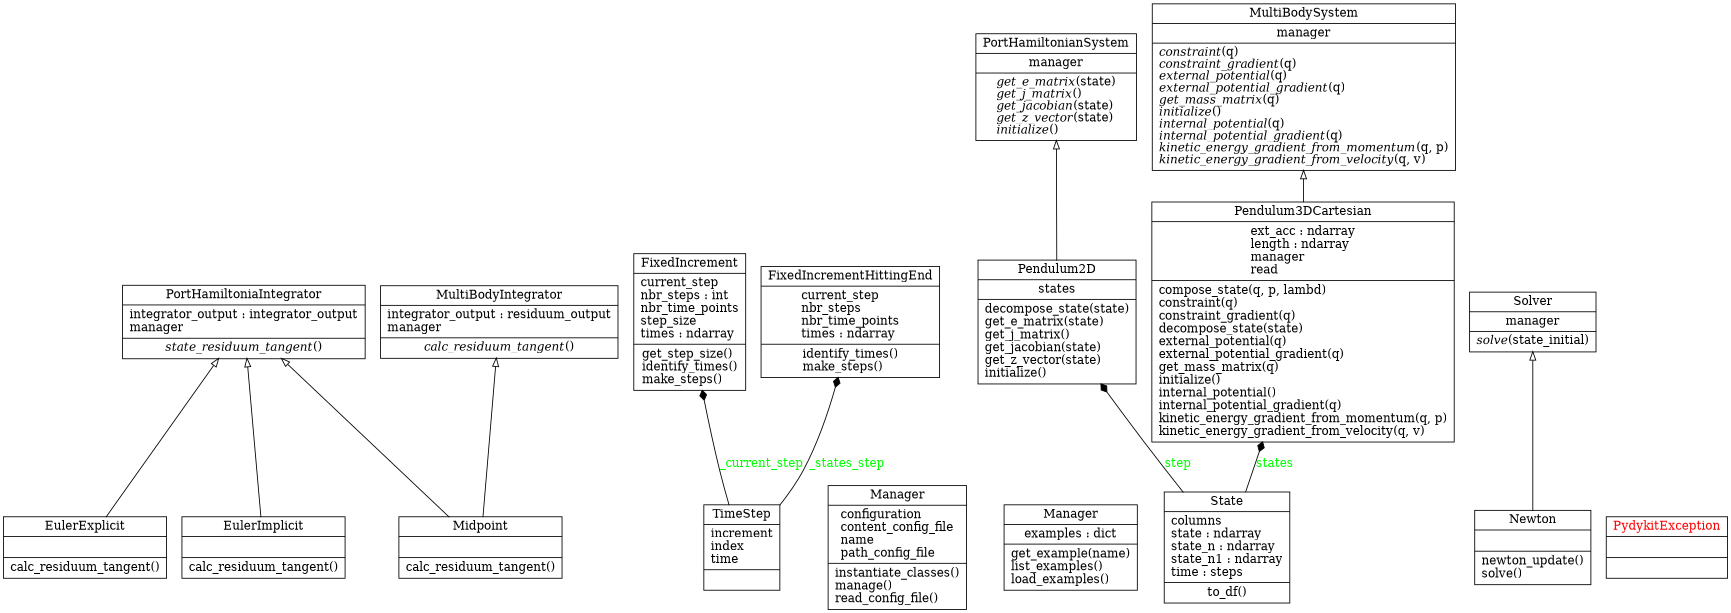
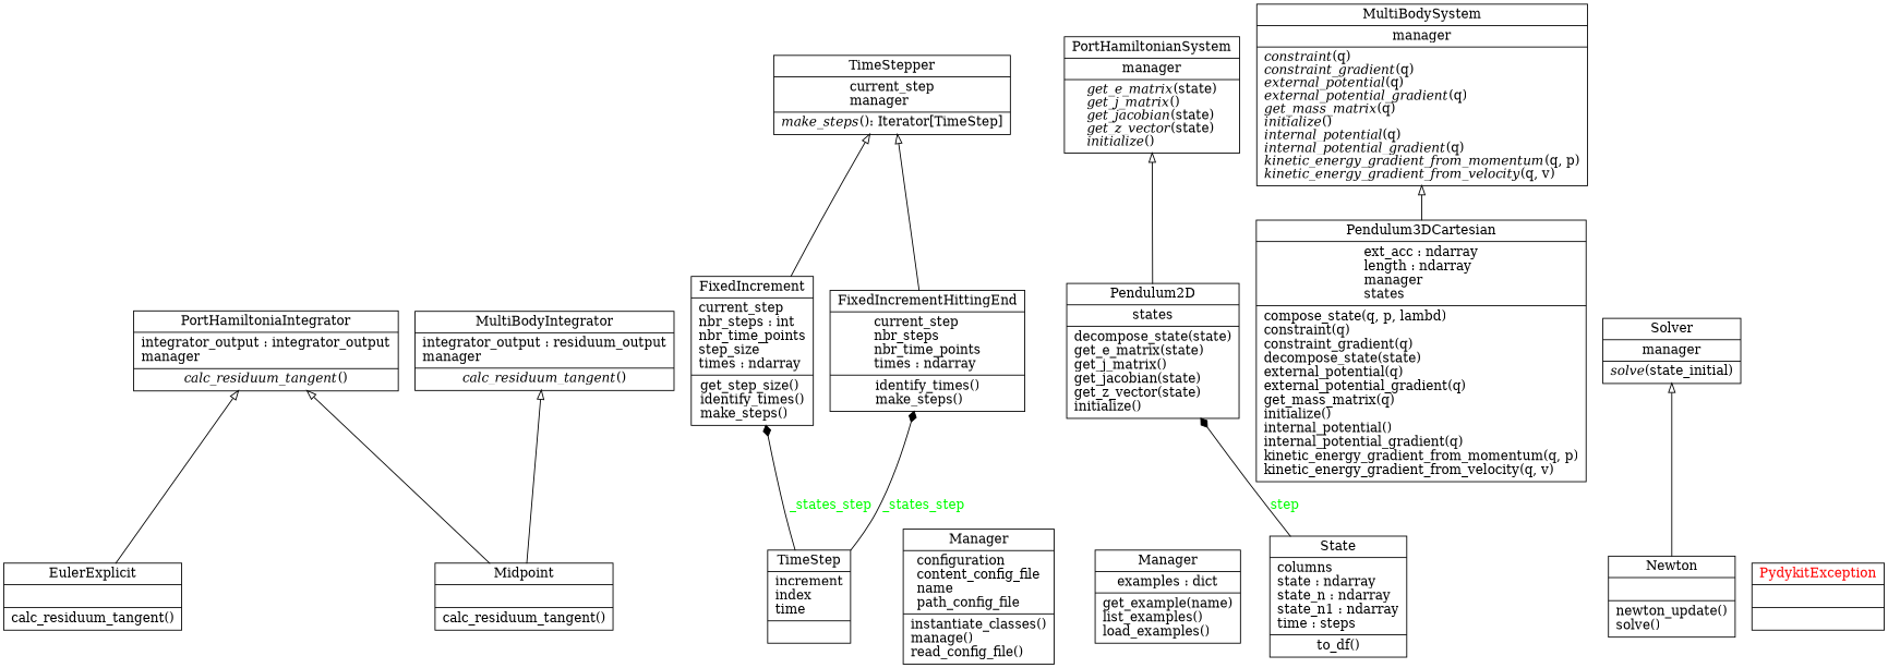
  digraph {
    rankdir=BT
    node [color=black fontcolor=black shape=record style=solid]
    edge [arrowhead=empty arrowtail=none]
    n1 [label=<{EulerExplicit|<br ALIGN="LEFT"/>|calc_residuum_tangent()<br ALIGN="LEFT"/>}>]
-   n2 [label=<{PortHamiltoniaIntegrator|integrator_output : integrator_output<br ALIGN="LEFT"/>manager<br ALIGN="LEFT"/>|<I>state_residuum_tangent</I>()<br ALIGN="LEFT"/>}>]
-   n3 [label=<{EulerImplicit|<br ALIGN="LEFT"/>|calc_residuum_tangent()<br ALIGN="LEFT"/>}>]
+   n2 [label=<{PortHamiltoniaIntegrator|integrator_output : integrator_output<br ALIGN="LEFT"/>manager<br ALIGN="LEFT"/>|<I>calc_residuum_tangent</I>()<br ALIGN="LEFT"/>}>]
    n4 [label=<{FixedIncrement|current_step<br ALIGN="LEFT"/>nbr_steps : int<br ALIGN="LEFT"/>nbr_time_points<br ALIGN="LEFT"/>step_size<br ALIGN="LEFT"/>times : ndarray<br ALIGN="LEFT"/>|get_step_size()<br ALIGN="LEFT"/>identify_times()<br ALIGN="LEFT"/>make_steps()<br ALIGN="LEFT"/>}>]
+   n5 [label=<{TimeStepper|current_step<br ALIGN="LEFT"/>manager<br ALIGN="LEFT"/>|<I>make_steps</I>(): Iterator[TimeStep]<br ALIGN="LEFT"/>}>]
    n6 [label=<{FixedIncrementHittingEnd|current_step<br ALIGN="LEFT"/>nbr_steps<br ALIGN="LEFT"/>nbr_time_points<br ALIGN="LEFT"/>times : ndarray<br ALIGN="LEFT"/>|identify_times()<br ALIGN="LEFT"/>make_steps()<br ALIGN="LEFT"/>}>]
    n7 [label=<{Midpoint|<br ALIGN="LEFT"/>|calc_residuum_tangent()<br ALIGN="LEFT"/>}>]
    n8 [label=<{MultiBodyIntegrator|integrator_output : residuum_output<br ALIGN="LEFT"/>manager<br ALIGN="LEFT"/>|<I>calc_residuum_tangent</I>()<br ALIGN="LEFT"/>}>]
    n9 [label=<{Manager|configuration<br ALIGN="LEFT"/>content_config_file<br ALIGN="LEFT"/>name<br ALIGN="LEFT"/>path_config_file<br ALIGN="LEFT"/>|instantiate_classes()<br ALIGN="LEFT"/>manage()<br ALIGN="LEFT"/>read_config_file()<br ALIGN="LEFT"/>}>]
    n10 [label=<{Manager|examples : dict<br ALIGN="LEFT"/>|get_example(name)<br ALIGN="LEFT"/>list_examples()<br ALIGN="LEFT"/>load_examples()<br ALIGN="LEFT"/>}>]
    n11 [label=<{MultiBodySystem|manager<br ALIGN="LEFT"/>|<I>constraint</I>(q)<br ALIGN="LEFT"/><I>constraint_gradient</I>(q)<br ALIGN="LEFT"/><I>external_potential</I>(q)<br ALIGN="LEFT"/><I>external_potential_gradient</I>(q)<br ALIGN="LEFT"/><I>get_mass_matrix</I>(q)<br ALIGN="LEFT"/><I>initialize</I>()<br ALIGN="LEFT"/><I>internal_potential</I>(q)<br ALIGN="LEFT"/><I>internal_potential_gradient</I>(q)<br ALIGN="LEFT"/><I>kinetic_energy_gradient_from_momentum</I>(q, p)<br ALIGN="LEFT"/><I>kinetic_energy_gradient_from_velocity</I>(q, v)<br ALIGN="LEFT"/>}>]
    n12 [label=<{Newton|<br ALIGN="LEFT"/>|newton_update()<br ALIGN="LEFT"/>solve()<br ALIGN="LEFT"/>}>]
    n13 [label=<{Solver|manager<br ALIGN="LEFT"/>|<I>solve</I>(state_initial)<br ALIGN="LEFT"/>}>]
    n14 [label=<{Pendulum2D|states<br ALIGN="LEFT"/>|decompose_state(state)<br ALIGN="LEFT"/>get_e_matrix(state)<br ALIGN="LEFT"/>get_j_matrix()<br ALIGN="LEFT"/>get_jacobian(state)<br ALIGN="LEFT"/>get_z_vector(state)<br ALIGN="LEFT"/>initialize()<br ALIGN="LEFT"/>}>]
    n15 [label=<{PortHamiltonianSystem|manager<br ALIGN="LEFT"/>|<I>get_e_matrix</I>(state)<br ALIGN="LEFT"/><I>get_j_matrix</I>()<br ALIGN="LEFT"/><I>get_jacobian</I>(state)<br ALIGN="LEFT"/><I>get_z_vector</I>(state)<br ALIGN="LEFT"/><I>initialize</I>()<br ALIGN="LEFT"/>}>]
-   n16 [label=<{Pendulum3DCartesian|ext_acc : ndarray<br ALIGN="LEFT"/>length : ndarray<br ALIGN="LEFT"/>manager<br ALIGN="LEFT"/>read<br ALIGN="LEFT"/>|compose_state(q, p, lambd)<br ALIGN="LEFT"/>constraint(q)<br ALIGN="LEFT"/>constraint_gradient(q)<br ALIGN="LEFT"/>decompose_state(state)<br ALIGN="LEFT"/>external_potential(q)<br ALIGN="LEFT"/>external_potential_gradient(q)<br ALIGN="LEFT"/>get_mass_matrix(q)<br ALIGN="LEFT"/>initialize()<br ALIGN="LEFT"/>internal_potential()<br ALIGN="LEFT"/>internal_potential_gradient(q)<br ALIGN="LEFT"/>kinetic_energy_gradient_from_momentum(q, p)<br ALIGN="LEFT"/>kinetic_energy_gradient_from_velocity(q, v)<br ALIGN="LEFT"/>}>]
+   n16 [label=<{Pendulum3DCartesian|ext_acc : ndarray<br ALIGN="LEFT"/>length : ndarray<br ALIGN="LEFT"/>manager<br ALIGN="LEFT"/>states<br ALIGN="LEFT"/>|compose_state(q, p, lambd)<br ALIGN="LEFT"/>constraint(q)<br ALIGN="LEFT"/>constraint_gradient(q)<br ALIGN="LEFT"/>decompose_state(state)<br ALIGN="LEFT"/>external_potential(q)<br ALIGN="LEFT"/>external_potential_gradient(q)<br ALIGN="LEFT"/>get_mass_matrix(q)<br ALIGN="LEFT"/>initialize()<br ALIGN="LEFT"/>internal_potential()<br ALIGN="LEFT"/>internal_potential_gradient(q)<br ALIGN="LEFT"/>kinetic_energy_gradient_from_momentum(q, p)<br ALIGN="LEFT"/>kinetic_energy_gradient_from_velocity(q, v)<br ALIGN="LEFT"/>}>]
    n17 [fontcolor=red label=<{PydykitException|<br ALIGN="LEFT"/>|}>]
    n18 [label=<{State|columns<br ALIGN="LEFT"/>state : ndarray<br ALIGN="LEFT"/>state_n : ndarray<br ALIGN="LEFT"/>state_n1 : ndarray<br ALIGN="LEFT"/>time : steps<br ALIGN="LEFT"/>|to_df()<br ALIGN="LEFT"/>}>]
    n19 [label=<{TimeStep|increment<br ALIGN="LEFT"/>index<br ALIGN="LEFT"/>time<br ALIGN="LEFT"/>|}>]
    n1 -> n2
-   n3 -> n2
+   n4 -> n5
+   n6 -> n5
    n7 -> n2
    n7 -> n8
    n12 -> n13
    n14 -> n15
    n16 -> n11
    n18 -> n14 [arrowhead=diamond fontcolor=green label=step style=solid]
-   n18 -> n16 [arrowhead=diamond fontcolor=green label=states style=solid]
-   n19 -> n4 [arrowhead=diamond fontcolor=green label=_current_step style=solid]
+   n19 -> n4 [arrowhead=diamond fontcolor=green label=_states_step style=solid]
    n19 -> n6 [arrowhead=diamond fontcolor=green label=_states_step style=solid]
  }
